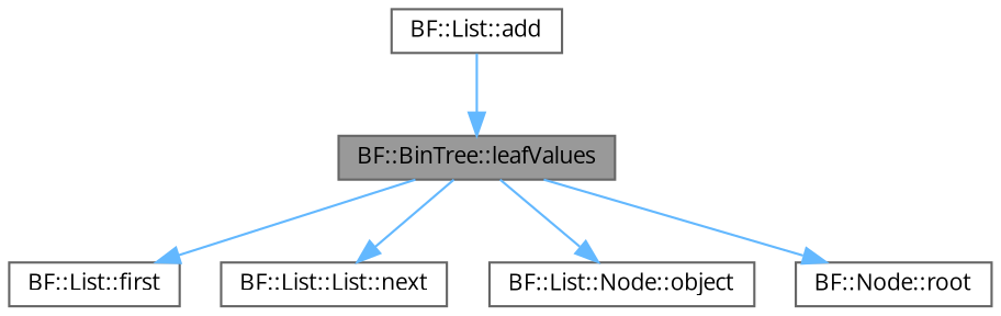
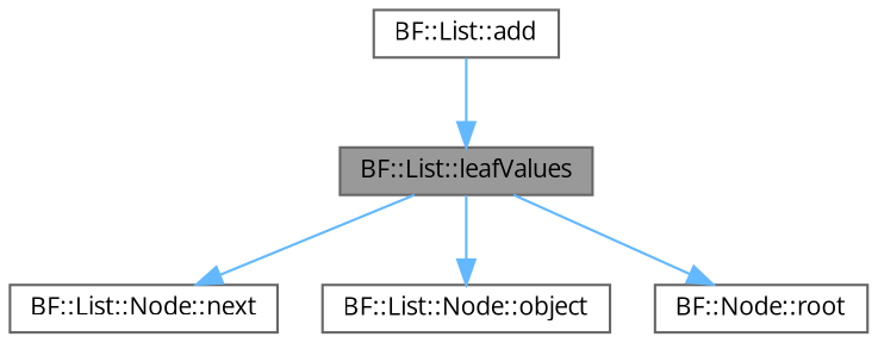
  digraph {
    fontname="Open Sans"
    rankdir=TB
    node [color=grey40 fillcolor=white fontname="Open Sans" fontsize=10 shape=box style=filled]
    edge [color=steelblue1 fontname="Open Sans" fontsize=10 labelfontname=Helvetica labelfontsize=10 style=solid]
-   n1 [color=gray40 fillcolor=grey60 fontcolor=black height=0.2 label="BF::BinTree::leafValues" width=0.4]
-   n2 [height=0.2 label="BF::List::first" width=0.4]
-   n3 [height=0.2 label="BF::List::List::next" width=0.4]
+   n1 [color=gray40 fillcolor=grey60 fontcolor=black height=0.2 label="BF::List::leafValues" width=0.4]
+   n3 [height=0.2 label="BF::List::Node::next" width=0.4]
    n4 [height=0.2 label="BF::List::Node::object" width=0.4]
    n5 [height=0.2 label="BF::Node::root" width=0.4]
    n6 [height=0.2 label="BF::List::add" width=0.4]
-   n1 -> n2
    n1 -> n3
    n1 -> n4
    n1 -> n5
    n6 -> n1
  }
